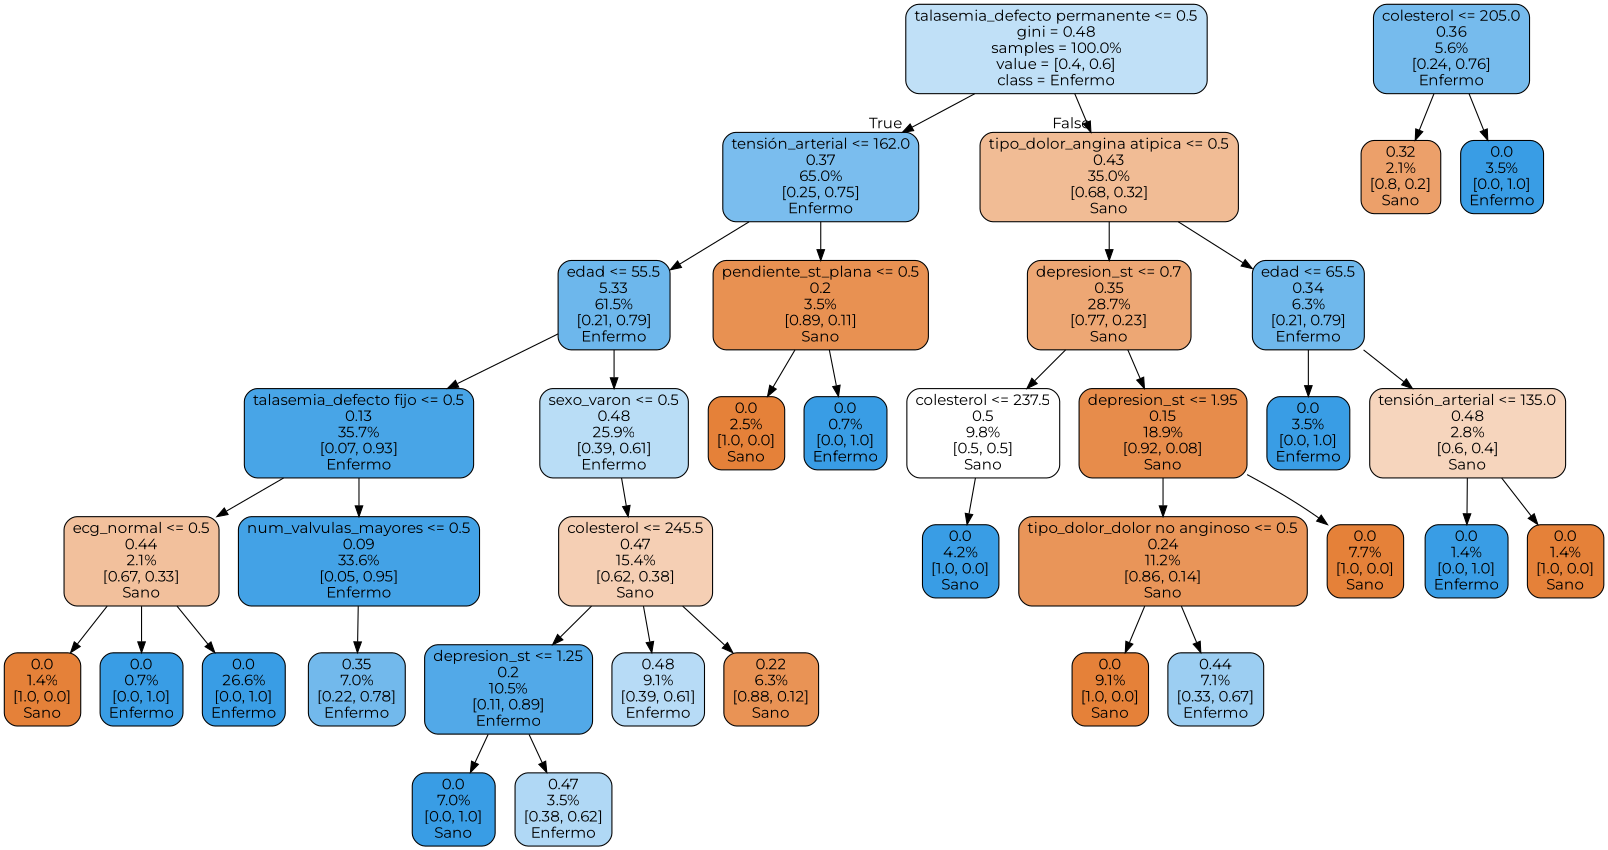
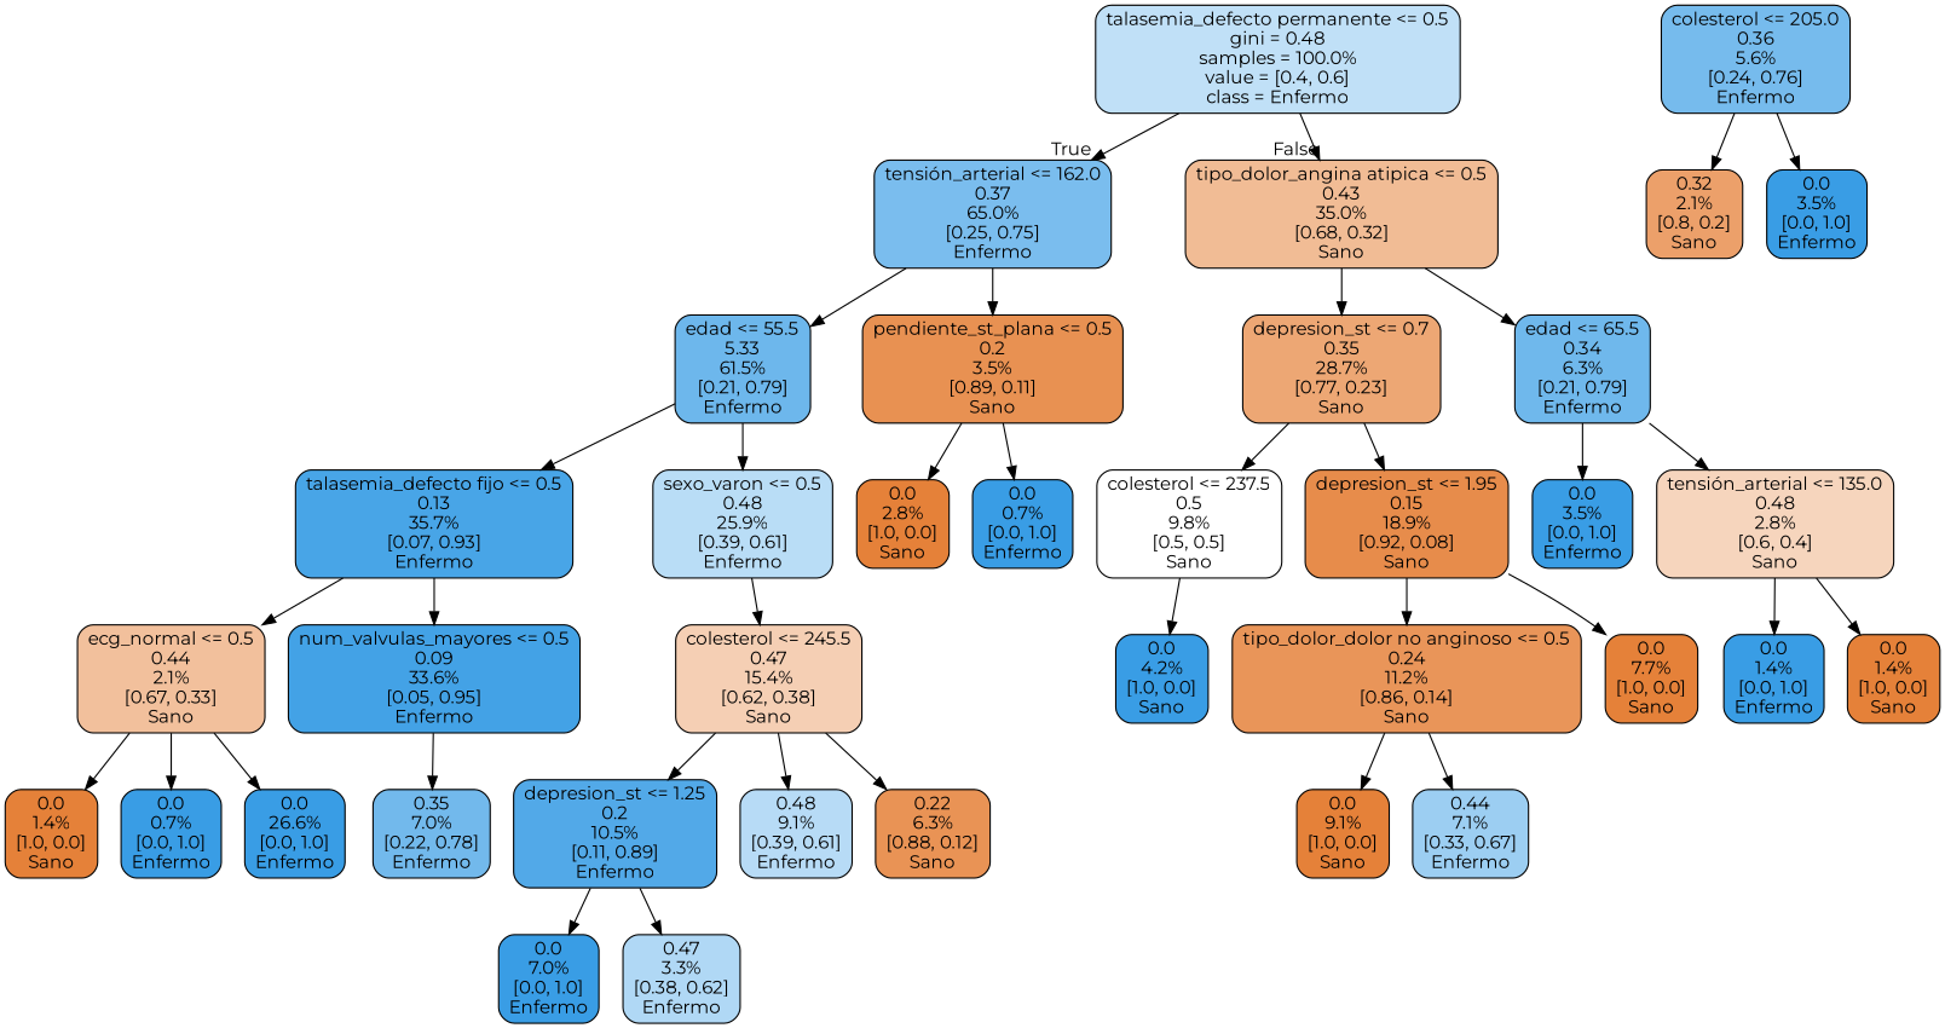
  digraph {
    fontname=Montserrat
    node [color=black fillcolor="#399de5" fontname=Montserrat shape=box style="filled, rounded"]
    edge [fontname=Montserrat]
    n1 [fillcolor="#c0e0f7" label="talasemia_defecto permanente <= 0.5\ngini = 0.48\nsamples = 100.0%\nvalue = [0.4, 0.6]\nclass = Enfermo"]
    n2 [fillcolor="#7abdee" label="tensión_arterial <= 162.0\n0.37\n65.0%\n[0.25, 0.75]\nEnfermo"]
    n3 [fillcolor="#f1bc95" label="tipo_dolor_angina atipica <= 0.5\n0.43\n35.0%\n[0.68, 0.32]\nSano"]
    n4 [fillcolor="#6db7ec" label="edad <= 55.5\n5.33\n61.5%\n[0.21, 0.79]\nEnfermo"]
    n5 [fillcolor="#e89152" label="pendiente_st_plana <= 0.5\n0.2\n3.5%\n[0.89, 0.11]\nSano"]
    n6 [fillcolor="#eda774" label="depresion_st <= 0.7\n0.35\n28.7%\n[0.77, 0.23]\nSano"]
    n7 [fillcolor="#6fb8ec" label="edad <= 65.5\n0.34\n6.3%\n[0.21, 0.79]\nEnfermo"]
    n8 [fillcolor="#48a5e7" label="talasemia_defecto fijo <= 0.5\n0.13\n35.7%\n[0.07, 0.93]\nEnfermo"]
    n9 [fillcolor="#b9ddf6" label="sexo_varon <= 0.5\n0.48\n25.9%\n[0.39, 0.61]\nEnfermo"]
-   n10 [fillcolor="#e58139" label="0.0\n2.5%\n[1.0, 0.0]\nSano"]
+   n10 [fillcolor="#e58139" label="0.0\n2.8%\n[1.0, 0.0]\nSano"]
    n11 [label="0.0\n0.7%\n[0.0, 1.0]\nEnfermo"]
    n12 [fillcolor="#f2c09c" label="ecg_normal <= 0.5\n0.44\n2.1%\n[0.67, 0.33]\nSano"]
    n13 [fillcolor="#43a2e6" label="num_valvulas_mayores <= 0.5\n0.09\n33.6%\n[0.05, 0.95]\nEnfermo"]
    n14 [fillcolor="#f5cfb4" label="colesterol <= 245.5\n0.47\n15.4%\n[0.62, 0.38]\nSano"]
    n15 [fillcolor="#e58139" label="0.0\n1.4%\n[1.0, 0.0]\nSano"]
    n16 [label="0.0\n0.7%\n[0.0, 1.0]\nEnfermo"]
    n17 [label="0.0\n26.6%\n[0.0, 1.0]\nEnfermo"]
    n18 [fillcolor="#72b9ec" label="0.35\n7.0%\n[0.22, 0.78]\nEnfermo"]
    n19 [fillcolor="#52a9e8" label="depresion_st <= 1.25\n0.2\n10.5%\n[0.11, 0.89]\nEnfermo"]
-   n20 [label="0.0\n7.0%\n[0.0, 1.0]\nSano"]
-   n21 [fillcolor="#b0d8f5" label="0.47\n3.5%\n[0.38, 0.62]\nEnfermo"]
+   n20 [label="0.0\n7.0%\n[0.0, 1.0]\nEnfermo"]
+   n21 [fillcolor="#b0d8f5" label="0.47\n3.3%\n[0.38, 0.62]\nEnfermo"]
    n22 [fillcolor="#b7dbf6" label="0.48\n9.1%\n[0.39, 0.61]\nEnfermo"]
    n23 [fillcolor="#e99355" label="0.22\n6.3%\n[0.88, 0.12]\nSano"]
    n24 [fillcolor="#ffffff" label="colesterol <= 237.5\n0.5\n9.8%\n[0.5, 0.5]\nSano"]
    n25 [fillcolor="#e78c4b" label="depresion_st <= 1.95\n0.15\n18.9%\n[0.92, 0.08]\nSano"]
    n26 [label="0.0\n3.5%\n[0.0, 1.0]\nEnfermo"]
    n27 [fillcolor="#f6d5bd" label="tensión_arterial <= 135.0\n0.48\n2.8%\n[0.6, 0.4]\nSano"]
    n28 [label="0.0\n4.2%\n[1.0, 0.0]\nSano"]
    n29 [fillcolor="#e99559" label="tipo_dolor_dolor no anginoso <= 0.5\n0.24\n11.2%\n[0.86, 0.14]\nSano"]
    n30 [fillcolor="#e58139" label="0.0\n7.7%\n[1.0, 0.0]\nSano"]
    n31 [fillcolor="#76bbed" label="colesterol <= 205.0\n0.36\n5.6%\n[0.24, 0.76]\nEnfermo"]
    n32 [fillcolor="#eca06a" label="0.32\n2.1%\n[0.8, 0.2]\nSano"]
    n33 [label="0.0\n3.5%\n[0.0, 1.0]\nEnfermo"]
    n34 [fillcolor="#e58139" label="0.0\n9.1%\n[1.0, 0.0]\nSano"]
    n35 [fillcolor="#9ccef2" label="0.44\n7.1%\n[0.33, 0.67]\nEnfermo"]
    n36 [label="0.0\n1.4%\n[0.0, 1.0]\nEnfermo"]
    n37 [fillcolor="#e58139" label="0.0\n1.4%\n[1.0, 0.0]\nSano"]
    n1 -> n2 [headlabel=True labelangle=45 labeldistance=2.5]
    n1 -> n3 [headlabel=False labelangle=-45 labeldistance=2.5]
    n2 -> n4
    n2 -> n5
    n3 -> n6
    n3 -> n7
    n4 -> n8
    n4 -> n9
    n5 -> n10
    n5 -> n11
    n6 -> n24
    n6 -> n25
    n7 -> n26
    n7 -> n27
    n8 -> n12
    n8 -> n13
    n9 -> n14
    n12 -> n15
    n12 -> n16
    n12 -> n17
    n13 -> n18
    n14 -> n19
    n14 -> n22
    n14 -> n23
    n19 -> n20
    n19 -> n21
    n24 -> n28
    n25 -> n29
    n25 -> n30
    n27 -> n36
    n27 -> n37
    n29 -> n34
    n29 -> n35
    n31 -> n32
    n31 -> n33
  }
